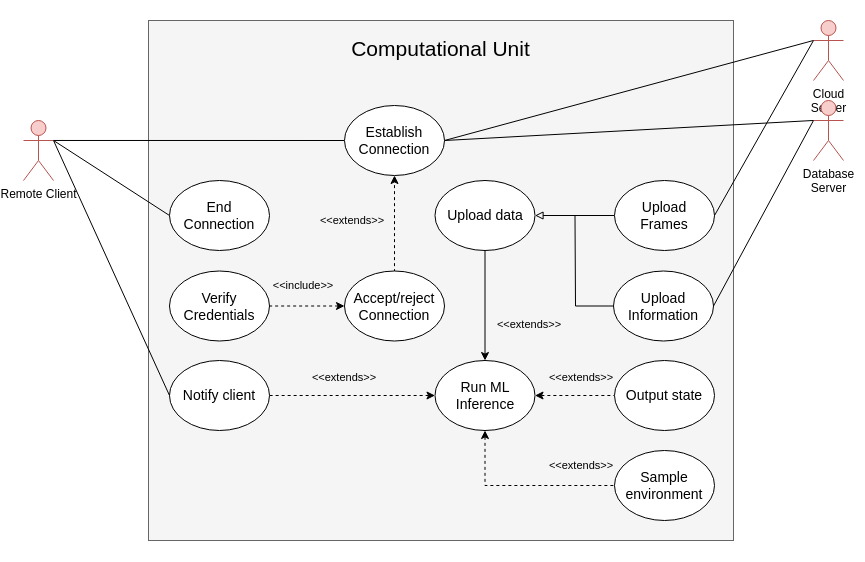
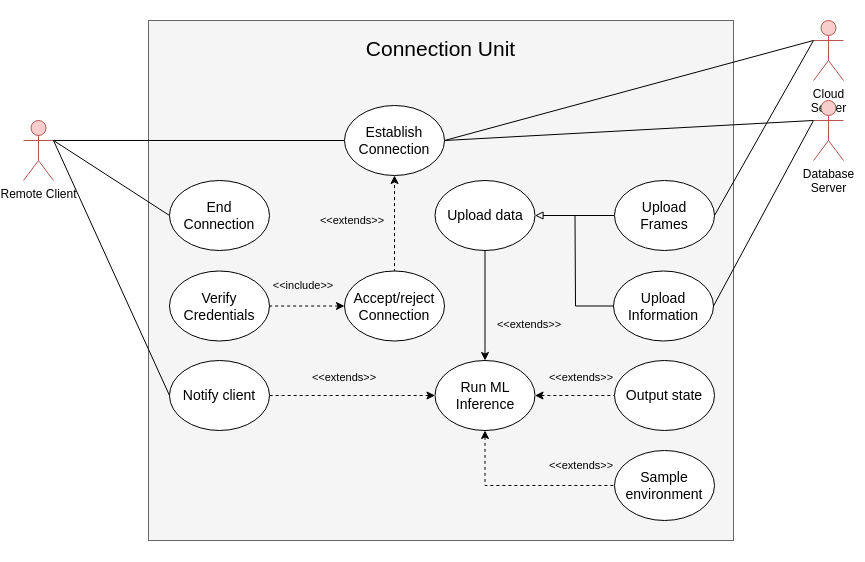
  <mxCell id="0" />
  <mxCell id="1" parent="0" />
- <mxCell id="2" value="&lt;span style=&quot;color: rgb(0 , 0 , 0) ; white-space: nowrap&quot;&gt;&lt;font style=&quot;font-size: 21px&quot;&gt;Computational Unit&lt;/font&gt;&lt;/span&gt;" style="rounded=0;whiteSpace=wrap;html=1;fontSize=21;verticalAlign=top;spacingTop=9;fillColor=#f5f5f5;strokeColor=#666666;fontColor=#333333;" parent="1" vertex="1"><mxGeometry x="145" y="20" width="585" height="520" as="geometry" /></mxCell>
+ <mxCell id="2" value="&lt;span style=&quot;color: rgb(0 , 0 , 0) ; white-space: nowrap&quot;&gt;&lt;font style=&quot;font-size: 21px&quot;&gt;Connection Unit&lt;/font&gt;&lt;/span&gt;" style="rounded=0;whiteSpace=wrap;html=1;fontSize=21;verticalAlign=top;spacingTop=9;fillColor=#f5f5f5;strokeColor=#666666;fontColor=#333333;" parent="1" vertex="1"><mxGeometry x="145" y="20" width="585" height="520" as="geometry" /></mxCell>
  <mxCell id="3" style="rounded=0;orthogonalLoop=1;jettySize=auto;html=1;exitX=0;exitY=0.333;exitDx=0;exitDy=0;exitPerimeter=0;startArrow=none;startFill=0;endArrow=none;endFill=0;entryX=1;entryY=0.5;entryDx=0;entryDy=0;" parent="1" source="4" target="31" edge="1"><mxGeometry relative="1" as="geometry" /></mxCell>
  <mxCell id="4" value="Cloud&lt;br&gt;Server" style="shape=umlActor;verticalLabelPosition=bottom;verticalAlign=top;html=1;outlineConnect=0;fillColor=#f8cecc;strokeColor=#b85450;" parent="1" vertex="1"><mxGeometry x="810" y="20" width="30" height="60" as="geometry" /></mxCell>
  <mxCell id="5" style="rounded=0;orthogonalLoop=1;jettySize=auto;html=1;exitX=1;exitY=0.333;exitDx=0;exitDy=0;exitPerimeter=0;endArrow=none;endFill=0;entryX=0;entryY=0.5;entryDx=0;entryDy=0;" parent="1" source="7" target="31" edge="1"><mxGeometry relative="1" as="geometry" /></mxCell>
  <mxCell id="6" style="edgeStyle=none;rounded=0;orthogonalLoop=1;jettySize=auto;html=1;exitX=1;exitY=0.333;exitDx=0;exitDy=0;exitPerimeter=0;endArrow=none;endFill=0;entryX=0;entryY=0.5;entryDx=0;entryDy=0;" parent="1" source="7" target="32" edge="1"><mxGeometry relative="1" as="geometry" /></mxCell>
  <mxCell id="7" value="Remote Client" style="shape=umlActor;verticalLabelPosition=bottom;verticalAlign=top;html=1;outlineConnect=0;fillColor=#f8cecc;strokeColor=#b85450;" parent="1" vertex="1"><mxGeometry x="20" y="120" width="30" height="60" as="geometry" /></mxCell>
  <mxCell id="8" style="edgeStyle=none;rounded=0;orthogonalLoop=1;jettySize=auto;html=1;endArrow=none;endFill=0;fontSize=14;startArrow=classic;startFill=1;dashed=1;entryX=0;entryY=0.5;entryDx=0;entryDy=0;exitX=1;exitY=0.5;exitDx=0;exitDy=0;" parent="1" source="14" target="15" edge="1"><mxGeometry relative="1" as="geometry"><mxPoint x="329.5" y="-43.5" as="sourcePoint" /><mxPoint x="329.5" y="36.5" as="targetPoint" /></mxGeometry></mxCell>
  <mxCell id="9" value="&amp;lt;&amp;lt;extends&amp;gt;&amp;gt;" style="text;html=1;strokeColor=none;fillColor=none;align=center;verticalAlign=middle;whiteSpace=wrap;rounded=0;fontSize=11;rotation=0;" parent="1" vertex="1"><mxGeometry x="550.5" y="366.5" width="54" height="20" as="geometry" /></mxCell>
  <mxCell id="10" value="Sample environment" style="ellipse;whiteSpace=wrap;html=1;fontSize=14;" parent="1" vertex="1"><mxGeometry x="611" y="450" width="100" height="70" as="geometry" /></mxCell>
  <mxCell id="11" style="edgeStyle=orthogonalEdgeStyle;rounded=0;orthogonalLoop=1;jettySize=auto;html=1;entryX=0.5;entryY=0;entryDx=0;entryDy=0;dashed=0;" parent="1" source="12" target="14" edge="1"><mxGeometry relative="1" as="geometry" /></mxCell>
  <mxCell id="12" value="Upload data" style="ellipse;whiteSpace=wrap;html=1;fontSize=14;" parent="1" vertex="1"><mxGeometry x="431.5" y="180" width="100" height="70" as="geometry" /></mxCell>
  <mxCell id="13" style="edgeStyle=orthogonalEdgeStyle;rounded=0;orthogonalLoop=1;jettySize=auto;html=1;entryX=1;entryY=0.5;entryDx=0;entryDy=0;dashed=1;startArrow=classic;startFill=1;endArrow=none;endFill=0;" parent="1" source="14" target="16" edge="1"><mxGeometry relative="1" as="geometry" /></mxCell>
  <mxCell id="14" value="Run ML Inference" style="ellipse;whiteSpace=wrap;html=1;fontSize=14;" parent="1" vertex="1"><mxGeometry x="431.5" y="360" width="100" height="70" as="geometry" /></mxCell>
  <mxCell id="15" value="Output state" style="ellipse;whiteSpace=wrap;html=1;fontSize=14;" parent="1" vertex="1"><mxGeometry x="611" y="360" width="100" height="70" as="geometry" /></mxCell>
  <mxCell id="16" value="Notify client" style="ellipse;whiteSpace=wrap;html=1;fontSize=14;" parent="1" vertex="1"><mxGeometry x="166" y="360" width="100" height="70" as="geometry" /></mxCell>
  <mxCell id="17" style="edgeStyle=none;rounded=0;orthogonalLoop=1;jettySize=auto;html=1;exitX=0;exitY=0.333;exitDx=0;exitDy=0;exitPerimeter=0;startArrow=none;startFill=0;endArrow=none;endFill=0;entryX=1;entryY=0.5;entryDx=0;entryDy=0;" parent="1" source="18" target="31" edge="1"><mxGeometry relative="1" as="geometry" /></mxCell>
  <mxCell id="18" value="Database&lt;br&gt;Server" style="shape=umlActor;verticalLabelPosition=bottom;verticalAlign=top;html=1;outlineConnect=0;fillColor=#f8cecc;strokeColor=#b85450;" parent="1" vertex="1"><mxGeometry x="810" y="100" width="30" height="60" as="geometry" /></mxCell>
  <mxCell id="19" style="rounded=0;orthogonalLoop=1;jettySize=auto;html=1;endArrow=none;endFill=0;fontSize=14;entryX=0;entryY=0.5;entryDx=0;entryDy=0;exitX=1;exitY=0.333;exitDx=0;exitDy=0;exitPerimeter=0;" parent="1" source="7" target="16" edge="1"><mxGeometry relative="1" as="geometry"><mxPoint x="221" y="277" as="sourcePoint" /><mxPoint x="271" y="283" as="targetPoint" /></mxGeometry></mxCell>
  <mxCell id="20" style="edgeStyle=orthogonalEdgeStyle;rounded=0;orthogonalLoop=1;jettySize=auto;html=1;endArrow=none;endFill=0;fontSize=14;startArrow=classic;startFill=1;dashed=1;entryX=0;entryY=0.5;entryDx=0;entryDy=0;exitX=0.5;exitY=1;exitDx=0;exitDy=0;" parent="1" source="14" target="10" edge="1"><mxGeometry relative="1" as="geometry"><mxPoint x="561.5" y="405" as="sourcePoint" /><mxPoint x="618.5" y="405" as="targetPoint" /></mxGeometry></mxCell>
  <mxCell id="21" value="&amp;lt;&amp;lt;extends&amp;gt;&amp;gt;" style="text;html=1;strokeColor=none;fillColor=none;align=center;verticalAlign=middle;whiteSpace=wrap;rounded=0;fontSize=11;rotation=0;" parent="1" vertex="1"><mxGeometry x="550.5" y="455" width="54" height="20" as="geometry" /></mxCell>
  <mxCell id="22" style="edgeStyle=orthogonalEdgeStyle;rounded=0;orthogonalLoop=1;jettySize=auto;html=1;exitX=0;exitY=0.5;exitDx=0;exitDy=0;endArrow=block;endFill=0;" parent="1" source="23" target="12" edge="1"><mxGeometry relative="1" as="geometry"><mxPoint x="551.5" y="216" as="targetPoint" /><Array as="points" /></mxGeometry></mxCell>
  <mxCell id="23" value="Upload &lt;br&gt;Frames" style="ellipse;whiteSpace=wrap;html=1;fontSize=14;" parent="1" vertex="1"><mxGeometry x="611" y="180" width="100" height="70" as="geometry" /></mxCell>
  <mxCell id="24" style="edgeStyle=orthogonalEdgeStyle;rounded=0;orthogonalLoop=1;jettySize=auto;html=1;exitX=0;exitY=0.5;exitDx=0;exitDy=0;endArrow=none;endFill=0;" parent="1" source="25" edge="1"><mxGeometry relative="1" as="geometry"><mxPoint x="571.5" y="215.5" as="targetPoint" /><mxPoint x="591.532" y="303.532" as="sourcePoint" /></mxGeometry></mxCell>
  <mxCell id="25" value="Upload Information" style="ellipse;whiteSpace=wrap;html=1;fontSize=14;" parent="1" vertex="1"><mxGeometry x="610" y="270.5" width="100" height="70" as="geometry" /></mxCell>
  <mxCell id="26" style="rounded=0;orthogonalLoop=1;jettySize=auto;html=1;endArrow=none;endFill=0;fontSize=14;exitX=0;exitY=0.333;exitDx=0;exitDy=0;exitPerimeter=0;entryX=1;entryY=0.5;entryDx=0;entryDy=0;" parent="1" source="4" target="23" edge="1"><mxGeometry relative="1" as="geometry"><mxPoint x="939" y="336" as="sourcePoint" /><mxPoint x="701" y="239.5" as="targetPoint" /></mxGeometry></mxCell>
  <mxCell id="27" style="rounded=0;orthogonalLoop=1;jettySize=auto;html=1;endArrow=none;endFill=0;fontSize=14;exitX=0;exitY=0.333;exitDx=0;exitDy=0;exitPerimeter=0;entryX=1;entryY=0.5;entryDx=0;entryDy=0;" parent="1" source="18" target="25" edge="1"><mxGeometry relative="1" as="geometry"><mxPoint x="779.5" y="379.5" as="sourcePoint" /><mxPoint x="541.5" y="283" as="targetPoint" /></mxGeometry></mxCell>
  <mxCell id="28" value="&amp;lt;&amp;lt;extends&amp;gt;&amp;gt;" style="text;html=1;strokeColor=none;fillColor=none;align=center;verticalAlign=middle;whiteSpace=wrap;rounded=0;fontSize=11;rotation=0;" parent="1" vertex="1"><mxGeometry x="498.5" y="314" width="54" height="20" as="geometry" /></mxCell>
  <mxCell id="29" value="&amp;lt;&amp;lt;extends&amp;gt;&amp;gt;" style="text;html=1;strokeColor=none;fillColor=none;align=center;verticalAlign=middle;whiteSpace=wrap;rounded=0;fontSize=11;rotation=0;" parent="1" vertex="1"><mxGeometry x="314" y="366.5" width="54" height="20" as="geometry" /></mxCell>
  <mxCell id="30" style="edgeStyle=orthogonalEdgeStyle;rounded=0;orthogonalLoop=1;jettySize=auto;html=1;endArrow=none;endFill=0;dashed=1;startArrow=classic;startFill=1;entryX=0.5;entryY=0;entryDx=0;entryDy=0;exitX=0.5;exitY=1;exitDx=0;exitDy=0;" parent="1" source="31" target="34" edge="1"><mxGeometry relative="1" as="geometry"><Array as="points"><mxPoint x="391" y="180" /><mxPoint x="391" y="180" /></Array></mxGeometry></mxCell>
  <mxCell id="31" value="Establish Connection" style="ellipse;whiteSpace=wrap;html=1;fontSize=14;" parent="1" vertex="1"><mxGeometry x="341" y="105" width="100" height="70" as="geometry" /></mxCell>
  <mxCell id="32" value="End Connection" style="ellipse;whiteSpace=wrap;html=1;fontSize=14;" parent="1" vertex="1"><mxGeometry x="166" y="180" width="100" height="70" as="geometry" /></mxCell>
  <mxCell id="33" style="edgeStyle=orthogonalEdgeStyle;rounded=0;orthogonalLoop=1;jettySize=auto;html=1;endArrow=none;endFill=0;dashed=1;startArrow=classic;startFill=1;" parent="1" source="34" target="35" edge="1"><mxGeometry relative="1" as="geometry"><Array as="points" /></mxGeometry></mxCell>
  <mxCell id="34" value="Accept/reject Connection" style="ellipse;whiteSpace=wrap;html=1;fontSize=14;" parent="1" vertex="1"><mxGeometry x="341" y="270.5" width="100" height="70" as="geometry" /></mxCell>
  <mxCell id="35" value="Verify Credentials" style="ellipse;whiteSpace=wrap;html=1;fontSize=14;" parent="1" vertex="1"><mxGeometry x="166" y="270.5" width="100" height="70" as="geometry" /></mxCell>
  <mxCell id="36" value="&amp;lt;&amp;lt;extends&amp;gt;&amp;gt;" style="text;html=1;strokeColor=none;fillColor=none;align=center;verticalAlign=middle;whiteSpace=wrap;rounded=0;fontSize=11;rotation=0;" parent="1" vertex="1"><mxGeometry x="321.5" y="210" width="54" height="20" as="geometry" /></mxCell>
  <mxCell id="37" value="&amp;lt;&amp;lt;include&amp;gt;&amp;gt;" style="text;html=1;strokeColor=none;fillColor=none;align=center;verticalAlign=middle;whiteSpace=wrap;rounded=0;fontSize=11;rotation=0;" parent="1" vertex="1"><mxGeometry x="272.5" y="275" width="54" height="20" as="geometry" /></mxCell>
